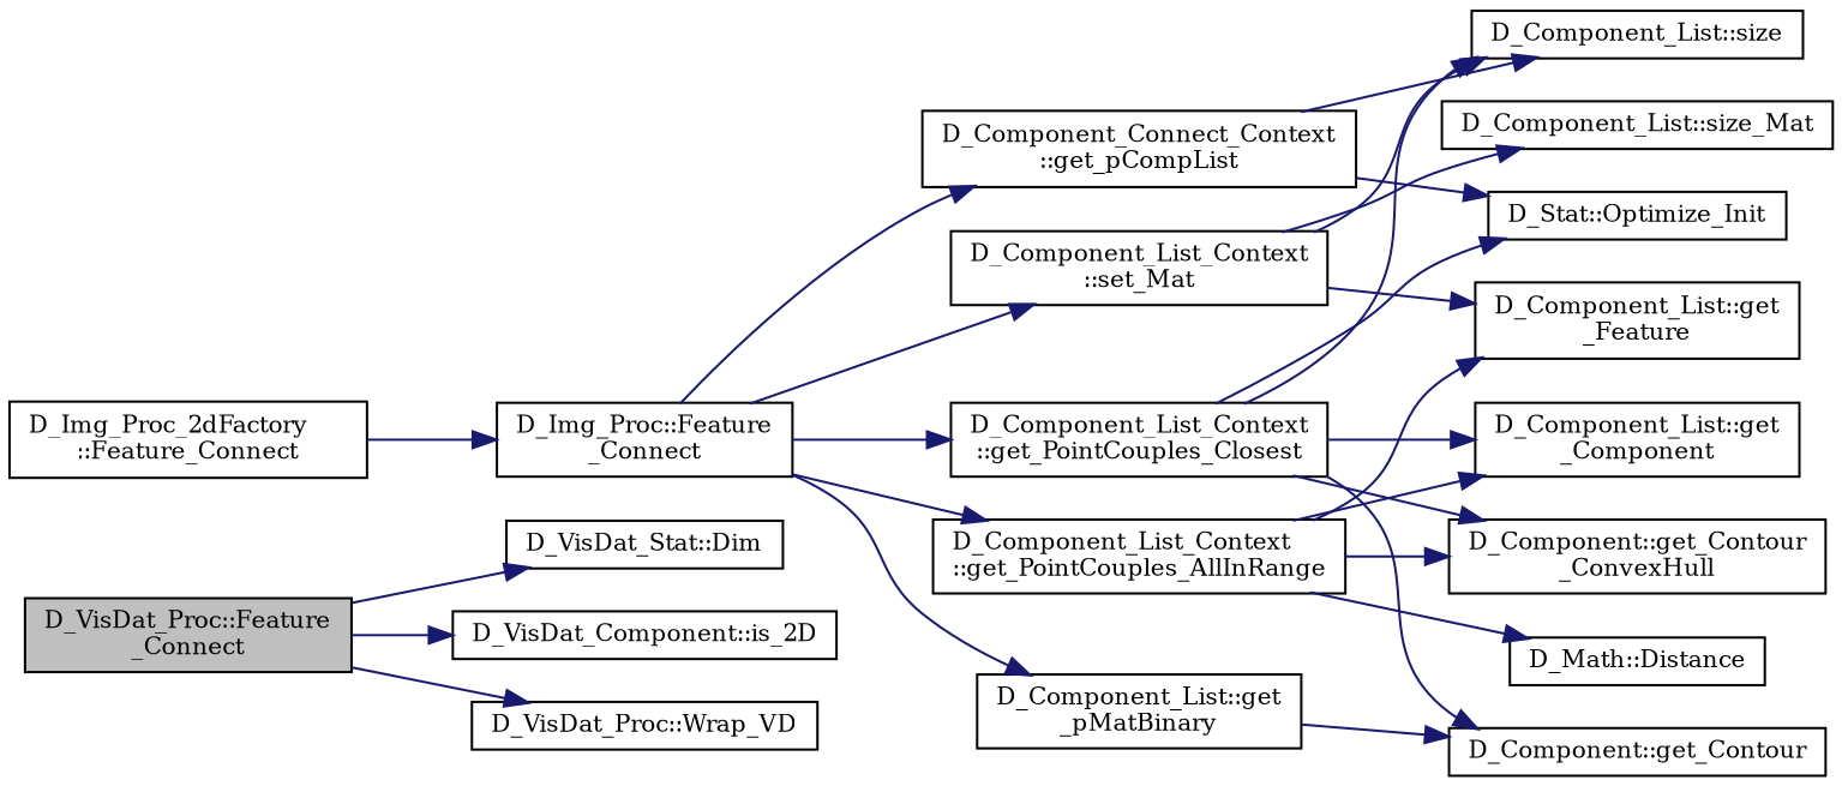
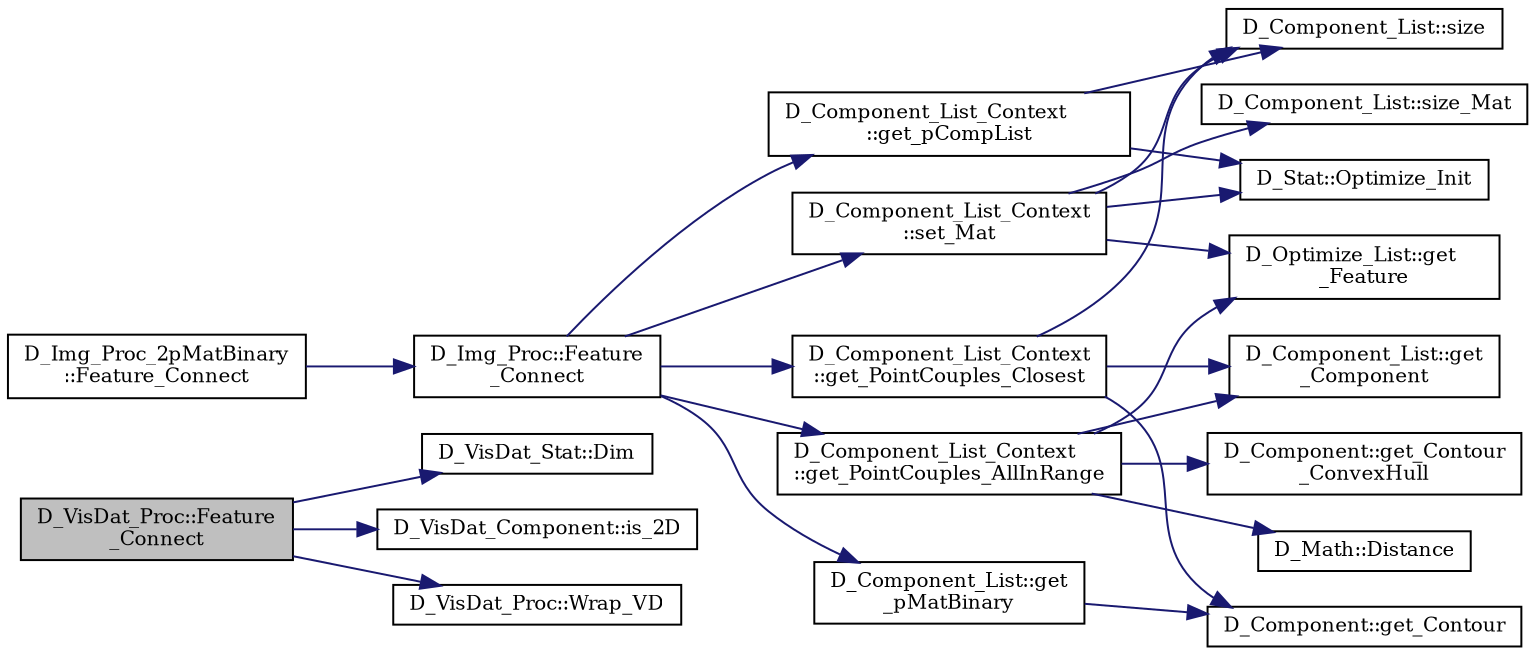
  digraph {
    fontname="DejaVu Serif"
    rankdir=LR
    node [color=black fillcolor=white fontname="DejaVu Serif" fontsize=10 shape=record style=filled]
    edge [color=midnightblue fontname="DejaVu Serif" fontsize=10 labelfontname=Helvetica labelfontsize=10 style=solid]
    n1 [fillcolor=grey75 fontcolor=black height=0.2 label="D_VisDat_Proc::Feature\l_Connect" width=0.4]
    n2 [height=0.2 label="D_VisDat_Stat::Dim" width=0.4]
    n3 [height=0.2 label="D_VisDat_Component::is_2D" width=0.4]
    n4 [height=0.2 label="D_VisDat_Proc::Wrap_VD" width=0.4]
-   n5 [height=0.2 label="D_Img_Proc_2dFactory\l::Feature_Connect" width=0.4]
+   n5 [height=0.2 label="D_Img_Proc_2pMatBinary\l::Feature_Connect" width=0.4]
    n6 [height=0.2 label="D_Img_Proc::Feature\l_Connect" width=0.4]
-   n7 [height=0.2 label="D_Component_Connect_Context\l::get_pCompList" width=0.4]
+   n7 [height=0.2 label="D_Component_List_Context\l::get_pCompList" width=0.4]
    n8 [height=0.2 label="D_Component_List::get\l_pMatBinary" width=0.4]
    n9 [height=0.2 label="D_Component_List_Context\l::get_PointCouples_AllInRange" width=0.4]
    n10 [height=0.2 label="D_Component_List_Context\l::get_PointCouples_Closest" width=0.4]
    n11 [height=0.2 label="D_Component_List_Context\l::set_Mat" width=0.4]
    n12 [height=0.2 label="D_Stat::Optimize_Init" width=0.4]
    n13 [height=0.2 label="D_Component_List::size" width=0.4]
    n14 [height=0.2 label="D_Component::get_Contour" width=0.4]
    n15 [height=0.2 label="D_Math::Distance" width=0.4]
    n16 [height=0.2 label="D_Component_List::get\l_Component" width=0.4]
    n17 [height=0.2 label="D_Component::get_Contour\l_ConvexHull" width=0.4]
-   n18 [height=0.2 label="D_Component_List::get\l_Feature" width=0.4]
+   n18 [height=0.2 label="D_Optimize_List::get\l_Feature" width=0.4]
    n19 [height=0.2 label="D_Component_List::size_Mat" width=0.4]
    n1 -> n2
    n1 -> n3
    n1 -> n4
    n5 -> n6
    n6 -> n7
    n6 -> n8
    n6 -> n9
    n6 -> n10
    n6 -> n11
    n7 -> n12
    n7 -> n13
    n8 -> n14
    n9 -> n15
    n9 -> n16
    n9 -> n17
    n9 -> n18
-   n10 -> n12
+   n11 -> n12
    n10 -> n13
    n10 -> n14
    n10 -> n16
-   n10 -> n17
    n11 -> n13
    n11 -> n18
    n11 -> n19
  }
